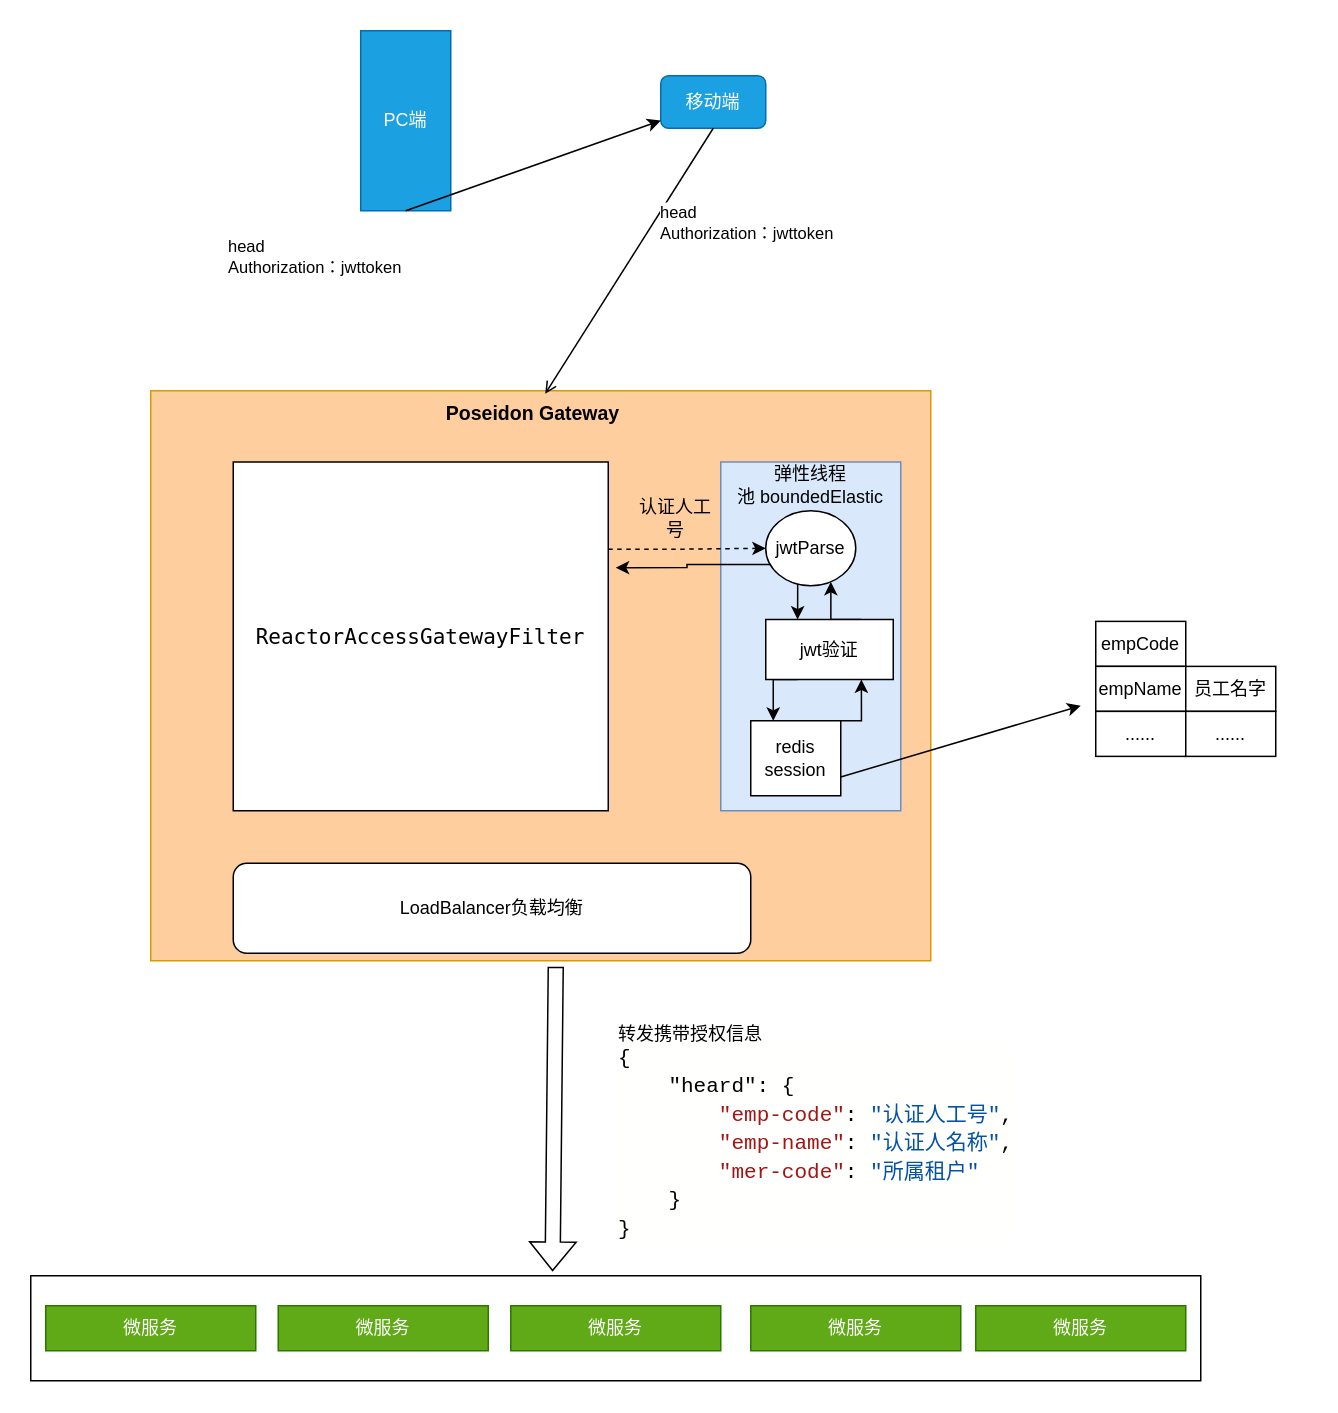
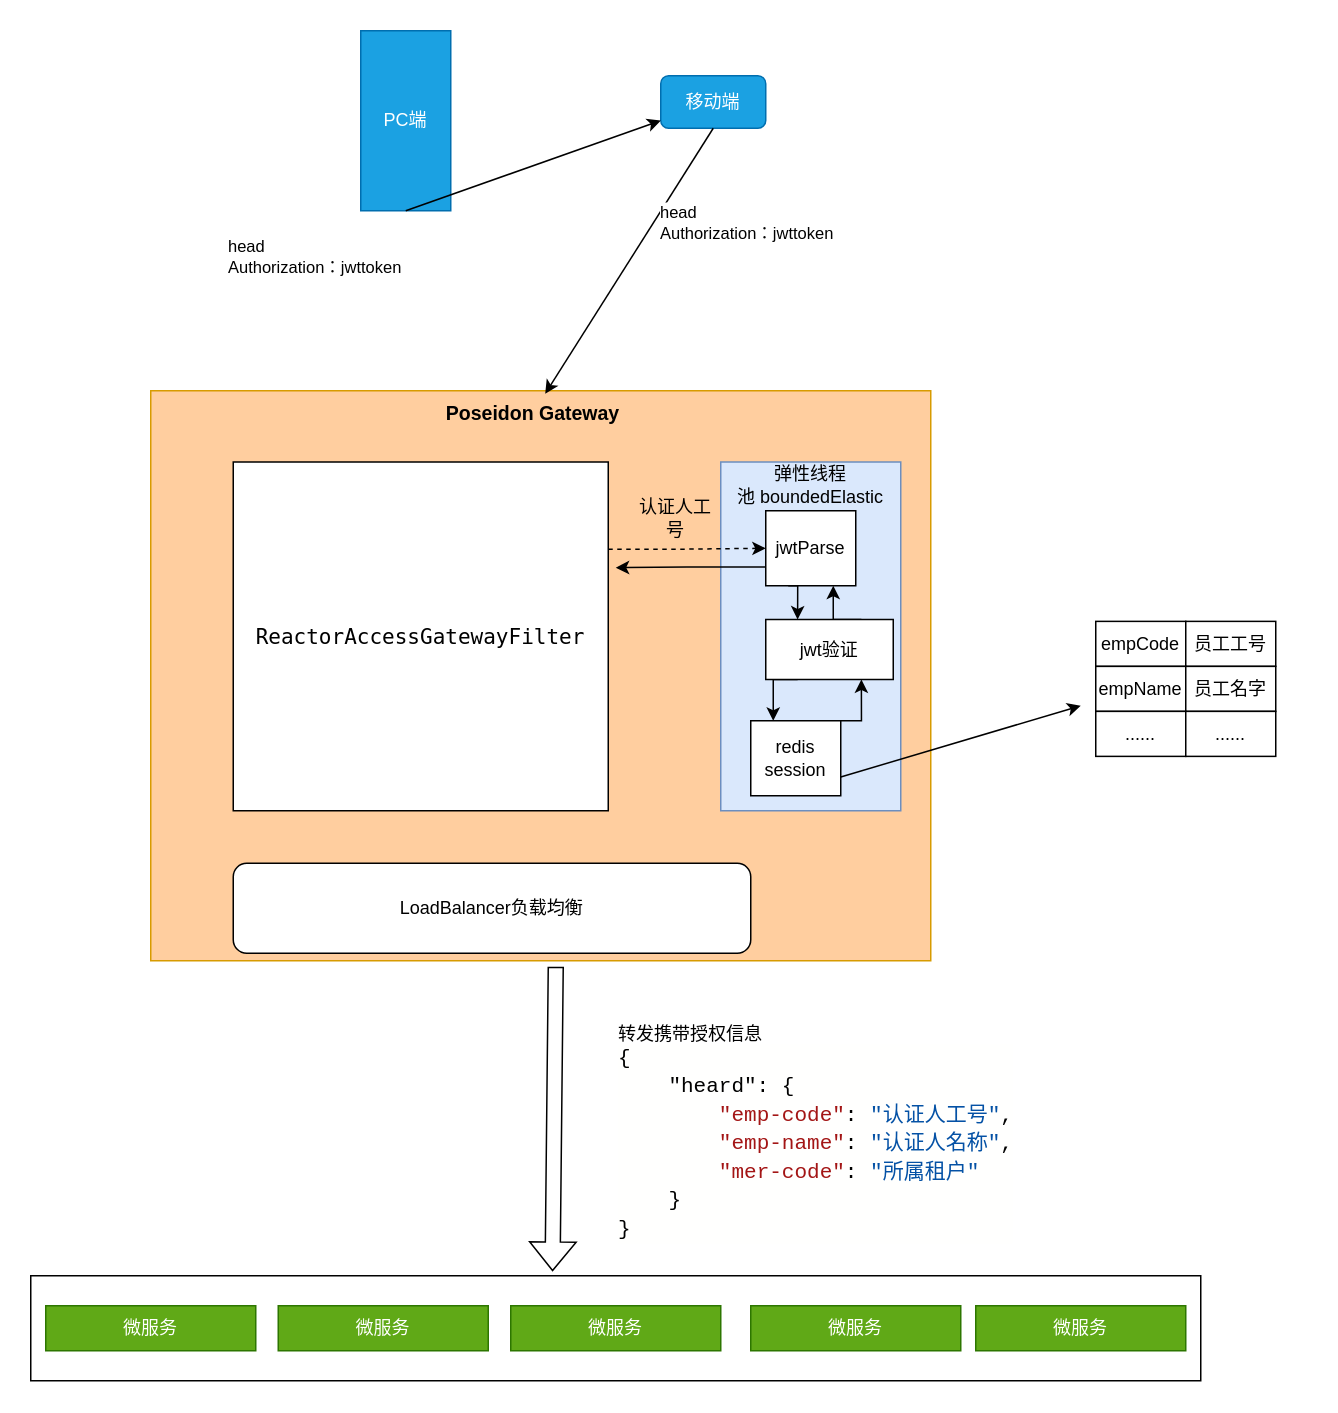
  <mxCell id="0" />
  <mxCell id="1" parent="0" />
  <mxCell id="2" value="移动端" style="rounded=1;whiteSpace=wrap;html=1;fillColor=#1ba1e2;fontColor=#ffffff;strokeColor=#006EAF;" vertex="1" parent="1"><mxGeometry x="440" y="50" width="70" height="35" as="geometry" /></mxCell>
  <mxCell id="3" value="PC端" style="rounded=0;whiteSpace=wrap;html=1;direction=south;fillColor=#1ba1e2;fontColor=#ffffff;strokeColor=#006EAF;" vertex="1" parent="1"><mxGeometry x="240" y="20" width="60" height="120" as="geometry" /></mxCell>
  <mxCell id="4" value="" style="rounded=0;whiteSpace=wrap;html=1;direction=south;fillColor=#FFCE9F;strokeColor=#d79b00;" vertex="1" parent="1"><mxGeometry x="100" y="260" width="520" height="380" as="geometry" /></mxCell>
  <mxCell id="5" value="Poseidon Gateway" style="text;html=1;strokeColor=none;fillColor=none;align=center;verticalAlign=middle;whiteSpace=wrap;rounded=0;fontStyle=1;fontSize=13;" vertex="1" parent="1"><mxGeometry x="250" y="260" width="210" height="30" as="geometry" /></mxCell>
  <mxCell id="6" value="" style="rounded=0;whiteSpace=wrap;html=1;direction=south;" vertex="1" parent="1"><mxGeometry x="20" y="850" width="780" height="70" as="geometry" /></mxCell>
  <mxCell id="7" value="微服务" style="rounded=0;whiteSpace=wrap;html=1;fillColor=#60a917;fontColor=#ffffff;strokeColor=#2D7600;" vertex="1" parent="1"><mxGeometry x="30" y="870" width="140" height="30" as="geometry" /></mxCell>
  <mxCell id="8" value="微服务" style="rounded=0;whiteSpace=wrap;html=1;fillColor=#60a917;fontColor=#ffffff;strokeColor=#2D7600;" vertex="1" parent="1"><mxGeometry x="185" y="870" width="140" height="30" as="geometry" /></mxCell>
  <mxCell id="9" value="微服务" style="rounded=0;whiteSpace=wrap;html=1;fillColor=#60a917;fontColor=#ffffff;strokeColor=#2D7600;" vertex="1" parent="1"><mxGeometry x="340" y="870" width="140" height="30" as="geometry" /></mxCell>
  <mxCell id="10" value="微服务" style="rounded=0;whiteSpace=wrap;html=1;fillColor=#60a917;fontColor=#ffffff;strokeColor=#2D7600;" vertex="1" parent="1"><mxGeometry x="500" y="870" width="140" height="30" as="geometry" /></mxCell>
  <mxCell id="11" value="微服务" style="rounded=0;whiteSpace=wrap;html=1;fillColor=#60a917;fontColor=#ffffff;strokeColor=#2D7600;" vertex="1" parent="1"><mxGeometry x="650" y="870" width="140" height="30" as="geometry" /></mxCell>
  <mxCell id="12" value="LoadBalancer负载均衡" style="rounded=1;whiteSpace=wrap;html=1;" vertex="1" parent="1"><mxGeometry x="155" y="575" width="345" height="60" as="geometry" /></mxCell>
  <mxCell id="13" value="" style="shape=flexArrow;endArrow=classic;html=1;rounded=0;entryX=-0.043;entryY=0.554;entryDx=0;entryDy=0;entryPerimeter=0;" edge="1" parent="1" target="6"><mxGeometry width="50" height="50" relative="1" as="geometry"><mxPoint x="370" y="644" as="sourcePoint" /><mxPoint x="370.36" y="704" as="targetPoint" /></mxGeometry></mxCell>
  <mxCell id="14" value="" style="endArrow=classic;html=1;rounded=0;exitX=1;exitY=0.5;exitDx=0;exitDy=0;" edge="1" parent="1" source="3" target="2"><mxGeometry width="50" height="50" relative="1" as="geometry"><mxPoint x="330" y="220" as="sourcePoint" /><mxPoint x="400" y="220" as="targetPoint" /></mxGeometry></mxCell>
- <mxCell id="15" value="" style="endArrow=open;html=1;rounded=0;exitX=0.5;exitY=1;exitDx=0;exitDy=0;entryX=0.538;entryY=0.067;entryDx=0;entryDy=0;entryPerimeter=0;" edge="1" parent="1" source="2" target="5"><mxGeometry width="50" height="50" relative="1" as="geometry"><mxPoint x="460" y="190" as="sourcePoint" /><mxPoint x="530" y="190" as="targetPoint" /></mxGeometry></mxCell>
+ <mxCell id="15" value="" style="endArrow=classic;html=1;rounded=0;exitX=0.5;exitY=1;exitDx=0;exitDy=0;entryX=0.538;entryY=0.067;entryDx=0;entryDy=0;entryPerimeter=0;" edge="1" parent="1" source="2" target="5"><mxGeometry width="50" height="50" relative="1" as="geometry"><mxPoint x="460" y="190" as="sourcePoint" /><mxPoint x="530" y="190" as="targetPoint" /></mxGeometry></mxCell>
  <mxCell id="16" value="head&amp;nbsp;&lt;br&gt;Authorization：jwttoken" style="edgeLabel;html=1;align=left;verticalAlign=middle;resizable=0;points=[];" vertex="1" connectable="0" parent="15"><mxGeometry x="-0.303" y="2" relative="1" as="geometry"><mxPoint as="offset" /></mxGeometry></mxCell>
  <mxCell id="17" value="&lt;div style=&quot;background-color:#ffffff;color:#000000&quot;&gt;&lt;pre style=&quot;font-family:'JetBrains Mono',monospace;font-size:10.5pt;&quot;&gt;&lt;/pre&gt;&lt;/div&gt;" style="text;whiteSpace=wrap;html=1;" vertex="1" parent="1"><mxGeometry x="710" y="396.25" width="160" height="70" as="geometry" /></mxCell>
  <mxCell id="18" value="&lt;pre style=&quot;border-color: var(--border-color); text-align: left; font-family: &amp;quot;JetBrains Mono&amp;quot;, monospace; font-size: 10.5pt;&quot;&gt;ReactorAccessGatewayFilter&lt;/pre&gt;&lt;pre style=&quot;border-color: var(--border-color); text-align: left; font-family: &amp;quot;JetBrains Mono&amp;quot;, monospace; font-size: 10.5pt;&quot;&gt;&lt;/pre&gt;&lt;pre style=&quot;border-color: var(--border-color); text-align: left; font-family: &amp;quot;JetBrains Mono&amp;quot;, monospace; font-size: 10.5pt;&quot;&gt;&lt;/pre&gt;&lt;pre style=&quot;border-color: var(--border-color); text-align: left; font-family: &amp;quot;JetBrains Mono&amp;quot;, monospace; font-size: 10.5pt;&quot;&gt;&lt;/pre&gt;" style="rounded=0;whiteSpace=wrap;html=1;" vertex="1" parent="1"><mxGeometry x="155" y="307.5" width="250" height="232.5" as="geometry" /></mxCell>
  <mxCell id="19" value="" style="rounded=0;whiteSpace=wrap;html=1;fillColor=#dae8fc;strokeColor=#6c8ebf;" vertex="1" parent="1"><mxGeometry x="480" y="307.5" width="120" height="232.5" as="geometry" /></mxCell>
  <mxCell id="20" style="edgeStyle=orthogonalEdgeStyle;rounded=0;orthogonalLoop=1;jettySize=auto;html=1;exitX=1;exitY=0.75;exitDx=0;exitDy=0;entryX=0;entryY=0.75;entryDx=0;entryDy=0;" edge="1" parent="1" source="22" target="28"><mxGeometry relative="1" as="geometry" /></mxCell>
  <mxCell id="21" style="edgeStyle=orthogonalEdgeStyle;rounded=0;orthogonalLoop=1;jettySize=auto;html=1;exitX=0;exitY=0.25;exitDx=0;exitDy=0;entryX=1;entryY=0.25;entryDx=0;entryDy=0;" edge="1" parent="1" source="22" target="25"><mxGeometry relative="1" as="geometry" /></mxCell>
  <mxCell id="22" value="jwt验证" style="rounded=0;whiteSpace=wrap;html=1;direction=south;" vertex="1" parent="1"><mxGeometry x="510" y="412.5" width="85" height="40" as="geometry" /></mxCell>
  <mxCell id="23" style="edgeStyle=orthogonalEdgeStyle;rounded=0;orthogonalLoop=1;jettySize=auto;html=1;exitX=0.75;exitY=1;exitDx=0;exitDy=0;entryX=1.02;entryY=0.303;entryDx=0;entryDy=0;entryPerimeter=0;" edge="1" parent="1" source="25" target="18"><mxGeometry relative="1" as="geometry" /></mxCell>
  <mxCell id="24" style="edgeStyle=orthogonalEdgeStyle;rounded=0;orthogonalLoop=1;jettySize=auto;html=1;exitX=1;exitY=0.75;exitDx=0;exitDy=0;entryX=0;entryY=0.75;entryDx=0;entryDy=0;" edge="1" parent="1" source="25" target="22"><mxGeometry relative="1" as="geometry" /></mxCell>
- <mxCell id="25" value="jwtParse" style="ellipse;whiteSpace=wrap;html=1;direction=south;" vertex="1" parent="1"><mxGeometry x="510" y="340" width="60" height="50" as="geometry" /></mxCell>
+ <mxCell id="25" value="jwtParse" style="rounded=0;whiteSpace=wrap;html=1;direction=south;" vertex="1" parent="1"><mxGeometry x="510" y="340" width="60" height="50" as="geometry" /></mxCell>
  <mxCell id="26" value="弹性线程池&amp;nbsp;boundedElastic" style="text;html=1;strokeColor=none;fillColor=none;align=center;verticalAlign=middle;whiteSpace=wrap;rounded=0;" vertex="1" parent="1"><mxGeometry x="470" y="307.5" width="140" height="30" as="geometry" /></mxCell>
  <mxCell id="27" style="edgeStyle=orthogonalEdgeStyle;rounded=0;orthogonalLoop=1;jettySize=auto;html=1;exitX=0;exitY=0.25;exitDx=0;exitDy=0;entryX=1;entryY=0.25;entryDx=0;entryDy=0;" edge="1" parent="1" source="28" target="22"><mxGeometry relative="1" as="geometry" /></mxCell>
  <mxCell id="28" value="redis&lt;br&gt;session" style="rounded=0;whiteSpace=wrap;html=1;direction=south;" vertex="1" parent="1"><mxGeometry x="500" y="480" width="60" height="50" as="geometry" /></mxCell>
  <mxCell id="29" style="edgeStyle=orthogonalEdgeStyle;rounded=0;orthogonalLoop=1;jettySize=auto;html=1;exitX=1;exitY=0.25;exitDx=0;exitDy=0;entryX=0.5;entryY=1;entryDx=0;entryDy=0;dashed=1;" edge="1" parent="1" source="18" target="25"><mxGeometry relative="1" as="geometry" /></mxCell>
  <mxCell id="30" value="认证人工号" style="text;html=1;strokeColor=none;fillColor=none;align=center;verticalAlign=middle;whiteSpace=wrap;rounded=0;" vertex="1" parent="1"><mxGeometry x="420" y="330" width="60" height="30" as="geometry" /></mxCell>
  <mxCell id="31" value="转发携带授权信息&lt;br&gt;&lt;div style=&quot;background-color: rgb(255, 255, 254); font-family: Consolas, &amp;quot;Courier New&amp;quot;, monospace; font-size: 14px; line-height: 19px;&quot;&gt;&lt;div&gt;{&lt;/div&gt;&lt;div&gt;&amp;nbsp; &amp;nbsp; &quot;heard&quot;: {&lt;/div&gt;&lt;div&gt;&amp;nbsp; &amp;nbsp; &amp;nbsp; &amp;nbsp; &lt;span style=&quot;color: #a31515;&quot;&gt;&quot;emp-code&quot;&lt;/span&gt;: &lt;span style=&quot;color: #0451a5;&quot;&gt;&quot;认证人工号&quot;&lt;/span&gt;,&lt;/div&gt;&lt;div&gt;&amp;nbsp; &amp;nbsp; &amp;nbsp; &amp;nbsp; &lt;span style=&quot;color: #a31515;&quot;&gt;&quot;emp-name&quot;&lt;/span&gt;: &lt;span style=&quot;color: #0451a5;&quot;&gt;&quot;认证人名称&quot;&lt;/span&gt;,&lt;/div&gt;&lt;div&gt;&amp;nbsp; &amp;nbsp; &amp;nbsp; &amp;nbsp; &lt;span style=&quot;color: #a31515;&quot;&gt;&quot;mer-code&quot;&lt;/span&gt;: &lt;span style=&quot;color: #0451a5;&quot;&gt;&quot;所属租户&quot;&lt;/span&gt;&lt;/div&gt;&lt;div&gt;&amp;nbsp; &amp;nbsp; }&lt;/div&gt;&lt;div&gt;}&lt;/div&gt;&lt;/div&gt;" style="text;html=1;strokeColor=none;fillColor=none;align=left;verticalAlign=middle;whiteSpace=wrap;rounded=0;" vertex="1" parent="1"><mxGeometry x="410" y="740" width="320" height="30" as="geometry" /></mxCell>
  <mxCell id="32" value="head&amp;nbsp;&lt;br&gt;Authorization：jwttoken" style="edgeLabel;html=1;align=left;verticalAlign=middle;resizable=0;points=[];" vertex="1" connectable="0" parent="1"><mxGeometry x="150.003" y="170.005" as="geometry" /></mxCell>
  <mxCell id="33" value="" style="endArrow=classic;html=1;rounded=0;exitX=0.75;exitY=0;exitDx=0;exitDy=0;" edge="1" parent="1" source="28"><mxGeometry width="50" height="50" relative="1" as="geometry"><mxPoint x="670" y="520" as="sourcePoint" /><mxPoint x="720" y="470" as="targetPoint" /></mxGeometry></mxCell>
  <mxCell id="34" value="empCode" style="rounded=0;whiteSpace=wrap;html=1;" vertex="1" parent="1"><mxGeometry x="730" y="413.75" width="60" height="30" as="geometry" /></mxCell>
+ <mxCell id="35" value="员工工号" style="rounded=0;whiteSpace=wrap;html=1;" vertex="1" parent="1"><mxGeometry x="790" y="413.75" width="60" height="30" as="geometry" /></mxCell>
  <mxCell id="36" value="empName" style="rounded=0;whiteSpace=wrap;html=1;" vertex="1" parent="1"><mxGeometry x="730" y="443.75" width="60" height="30" as="geometry" /></mxCell>
  <mxCell id="37" value="员工名字" style="rounded=0;whiteSpace=wrap;html=1;" vertex="1" parent="1"><mxGeometry x="790" y="443.75" width="60" height="30" as="geometry" /></mxCell>
  <mxCell id="38" value="......" style="rounded=0;whiteSpace=wrap;html=1;" vertex="1" parent="1"><mxGeometry x="730" y="473.75" width="60" height="30" as="geometry" /></mxCell>
  <mxCell id="39" value="......" style="rounded=0;whiteSpace=wrap;html=1;" vertex="1" parent="1"><mxGeometry x="790" y="473.75" width="60" height="30" as="geometry" /></mxCell>
